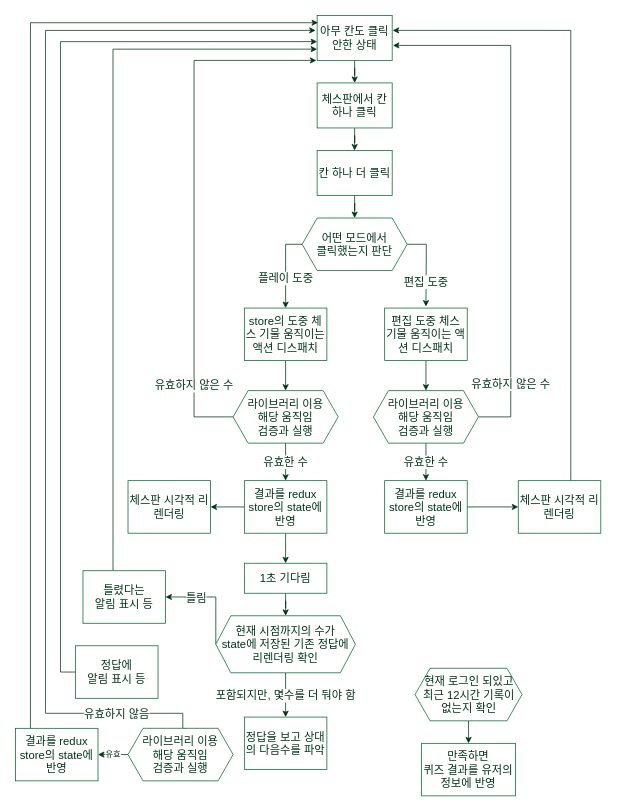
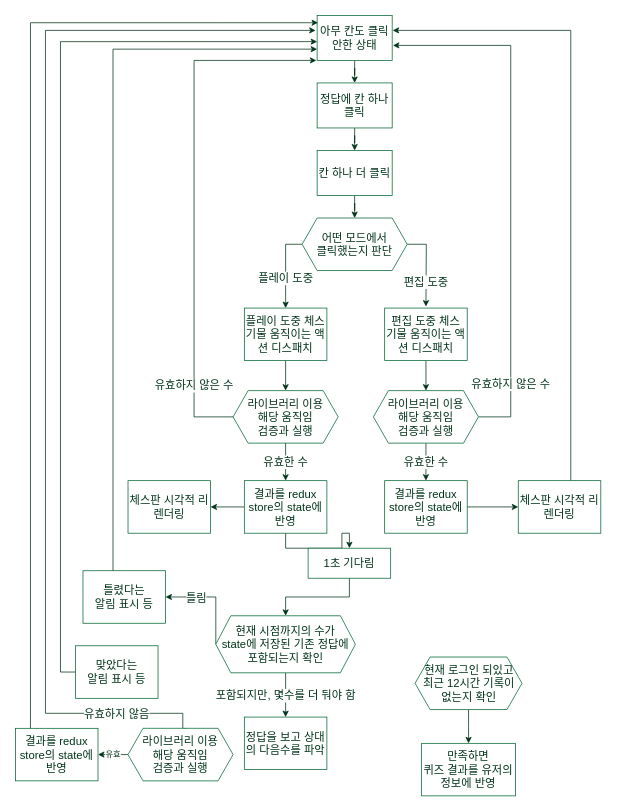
  <mxCell id="0" />
  <mxCell id="1" parent="0" />
  <mxCell id="2" value="" style="edgeStyle=orthogonalEdgeStyle;rounded=0;orthogonalLoop=1;jettySize=auto;html=1;fontColor=#00331A;strokeColor=#00331A;" edge="1" parent="1" source="3" target="11"><mxGeometry relative="1" as="geometry" /></mxCell>
- <mxCell id="3" value="&lt;font style=&quot;font-size: 15px&quot; color=&quot;#00331a&quot;&gt;체스판에서 칸 하나 클릭&lt;/font&gt;" style="whiteSpace=wrap;html=1;strokeColor=#006633;" vertex="1" parent="1"><mxGeometry x="422" y="110" width="100" height="60" as="geometry" /></mxCell>
+ <mxCell id="3" value="&lt;font style=&quot;font-size: 15px&quot; color=&quot;#00331a&quot;&gt;정답에 칸 하나 클릭&lt;/font&gt;" style="whiteSpace=wrap;html=1;strokeColor=#006633;" vertex="1" parent="1"><mxGeometry x="422" y="110" width="100" height="60" as="geometry" /></mxCell>
  <mxCell id="4" value="" style="edgeStyle=orthogonalEdgeStyle;rounded=0;orthogonalLoop=1;jettySize=auto;html=1;fontColor=#00331A;strokeColor=#00331A;" edge="1" parent="1" source="5" target="3"><mxGeometry relative="1" as="geometry" /></mxCell>
  <mxCell id="5" value="&lt;span style=&quot;font-size: 15px&quot;&gt;&lt;font color=&quot;#00331a&quot;&gt;아무 칸도 클릭 안한 상태&lt;/font&gt;&lt;/span&gt;" style="whiteSpace=wrap;html=1;strokeColor=#006633;" vertex="1" parent="1"><mxGeometry x="422" y="20" width="100" height="60" as="geometry" /></mxCell>
  <mxCell id="6" value="&lt;font style=&quot;font-size: 15px&quot;&gt;플레이 도중&lt;/font&gt;" style="edgeStyle=orthogonalEdgeStyle;rounded=0;orthogonalLoop=1;jettySize=auto;html=1;strokeColor=#00331A;fontColor=#00331A;entryX=0.5;entryY=0;entryDx=0;entryDy=0;" edge="1" parent="1" source="9" target="13"><mxGeometry x="0.252" relative="1" as="geometry"><mxPoint x="472" y="410" as="targetPoint" /><Array as="points"><mxPoint x="380" y="325" /></Array><mxPoint as="offset" /></mxGeometry></mxCell>
  <mxCell id="7" style="edgeStyle=orthogonalEdgeStyle;rounded=0;orthogonalLoop=1;jettySize=auto;html=1;fontColor=#00331A;strokeColor=#00331A;exitX=1;exitY=0.5;exitDx=0;exitDy=0;" edge="1" parent="1" source="9"><mxGeometry relative="1" as="geometry"><mxPoint x="567" y="408" as="targetPoint" /></mxGeometry></mxCell>
  <mxCell id="8" value="&lt;font style=&quot;font-size: 15px&quot;&gt;편집 도중&lt;/font&gt;" style="edgeLabel;html=1;align=center;verticalAlign=middle;resizable=0;points=[];fontColor=#00331A;" vertex="1" connectable="0" parent="7"><mxGeometry x="0.38" y="-1" relative="1" as="geometry"><mxPoint as="offset" /></mxGeometry></mxCell>
  <mxCell id="9" value="&lt;font color=&quot;#00331a&quot;&gt;&lt;span style=&quot;font-size: 15px&quot;&gt;어떤 모드에서 &lt;br&gt;클릭했는지 판단&lt;/span&gt;&lt;/font&gt;" style="shape=hexagon;perimeter=hexagonPerimeter2;whiteSpace=wrap;html=1;fixedSize=1;strokeColor=#006633;" vertex="1" parent="1"><mxGeometry x="402" y="290" width="140" height="70" as="geometry" /></mxCell>
  <mxCell id="10" value="" style="edgeStyle=orthogonalEdgeStyle;rounded=0;orthogonalLoop=1;jettySize=auto;html=1;fontColor=#00331A;strokeColor=#00331A;" edge="1" parent="1" source="11" target="9"><mxGeometry relative="1" as="geometry" /></mxCell>
  <mxCell id="11" value="&lt;font style=&quot;font-size: 15px&quot; color=&quot;#00331a&quot;&gt;칸 하나 더 클릭&lt;/font&gt;" style="whiteSpace=wrap;html=1;strokeColor=#006633;" vertex="1" parent="1"><mxGeometry x="422" y="200" width="100" height="60" as="geometry" /></mxCell>
  <mxCell id="12" value="" style="edgeStyle=orthogonalEdgeStyle;rounded=0;orthogonalLoop=1;jettySize=auto;html=1;fontColor=#00331A;strokeColor=#00331A;" edge="1" parent="1" source="13" target="23"><mxGeometry relative="1" as="geometry" /></mxCell>
- <mxCell id="13" value="&lt;font color=&quot;#00331a&quot;&gt;&lt;span style=&quot;font-size: 15px&quot;&gt;store의 도중 체스 기물 움직이는 액션 디스패치&lt;/span&gt;&lt;/font&gt;" style="whiteSpace=wrap;html=1;strokeColor=#006633;" vertex="1" parent="1"><mxGeometry x="325" y="410" width="110" height="70" as="geometry" /></mxCell>
+ <mxCell id="13" value="&lt;font color=&quot;#00331a&quot;&gt;&lt;span style=&quot;font-size: 15px&quot;&gt;플레이 도중 체스 기물 움직이는 액션 디스패치&lt;/span&gt;&lt;/font&gt;" style="whiteSpace=wrap;html=1;strokeColor=#006633;" vertex="1" parent="1"><mxGeometry x="325" y="410" width="110" height="70" as="geometry" /></mxCell>
  <mxCell id="14" value="" style="edgeStyle=orthogonalEdgeStyle;rounded=0;orthogonalLoop=1;jettySize=auto;html=1;fontColor=#00331A;strokeColor=#00331A;" edge="1" parent="1" source="15" target="18"><mxGeometry relative="1" as="geometry" /></mxCell>
  <mxCell id="15" value="&lt;font color=&quot;#00331a&quot;&gt;&lt;span style=&quot;font-size: 15px&quot;&gt;편집 도중 체스 기물 움직이는 액션 디스패치&lt;/span&gt;&lt;/font&gt;" style="whiteSpace=wrap;html=1;strokeColor=#006633;" vertex="1" parent="1"><mxGeometry x="512" y="410" width="110" height="70" as="geometry" /></mxCell>
  <mxCell id="16" value="&lt;font style=&quot;font-size: 15px&quot;&gt;유효하지 않은 수&lt;/font&gt;" style="edgeStyle=orthogonalEdgeStyle;rounded=0;orthogonalLoop=1;jettySize=auto;html=1;exitX=1;exitY=0.5;exitDx=0;exitDy=0;fontColor=#00331A;strokeColor=#00331A;" edge="1" parent="1" source="18"><mxGeometry x="-0.751" relative="1" as="geometry"><mxPoint x="523" y="60" as="targetPoint" /><Array as="points"><mxPoint x="680" y="555" /><mxPoint x="680" y="60" /></Array><mxPoint as="offset" /></mxGeometry></mxCell>
  <mxCell id="17" value="&lt;font style=&quot;font-size: 15px&quot;&gt;유효한 수&lt;/font&gt;" style="edgeStyle=orthogonalEdgeStyle;rounded=0;orthogonalLoop=1;jettySize=auto;html=1;fontColor=#00331A;strokeColor=#00331A;" edge="1" parent="1" source="18" target="20"><mxGeometry relative="1" as="geometry" /></mxCell>
  <mxCell id="18" value="&lt;font color=&quot;#00331a&quot;&gt;&lt;span style=&quot;font-size: 15px&quot;&gt;라이브러리 이용&lt;br&gt;해당 움직임 &lt;br&gt;검증과 실행&lt;/span&gt;&lt;/font&gt;" style="shape=hexagon;perimeter=hexagonPerimeter2;whiteSpace=wrap;html=1;fixedSize=1;strokeColor=#006633;" vertex="1" parent="1"><mxGeometry x="497" y="520" width="140" height="70" as="geometry" /></mxCell>
  <mxCell id="19" value="" style="edgeStyle=orthogonalEdgeStyle;rounded=0;orthogonalLoop=1;jettySize=auto;html=1;fontColor=#00331A;strokeColor=#00331A;" edge="1" parent="1" source="20" target="22"><mxGeometry relative="1" as="geometry" /></mxCell>
  <mxCell id="20" value="&lt;font color=&quot;#00331a&quot;&gt;&lt;span style=&quot;font-size: 15px&quot;&gt;결과를 redux store의 state에 반영&lt;/span&gt;&lt;/font&gt;" style="whiteSpace=wrap;html=1;strokeColor=#006633;" vertex="1" parent="1"><mxGeometry x="512" y="640" width="110" height="70" as="geometry" /></mxCell>
  <mxCell id="21" style="edgeStyle=orthogonalEdgeStyle;rounded=0;orthogonalLoop=1;jettySize=auto;html=1;fontColor=#00331A;strokeColor=#00331A;entryX=1.007;entryY=0.333;entryDx=0;entryDy=0;entryPerimeter=0;" edge="1" parent="1" source="22" target="5"><mxGeometry relative="1" as="geometry"><mxPoint x="745" y="30" as="targetPoint" /><Array as="points"><mxPoint x="760" y="40" /></Array></mxGeometry></mxCell>
  <mxCell id="22" value="&lt;font color=&quot;#00331a&quot;&gt;&lt;span style=&quot;font-size: 15px&quot;&gt;체스판 시각적 리렌더링&lt;/span&gt;&lt;/font&gt;" style="whiteSpace=wrap;html=1;strokeColor=#006633;" vertex="1" parent="1"><mxGeometry x="690" y="640" width="110" height="70" as="geometry" /></mxCell>
  <mxCell id="23" value="&lt;span style=&quot;color: rgb(0 , 51 , 26) ; font-size: 15px&quot;&gt;라이브러리 이용&lt;/span&gt;&lt;br style=&quot;color: rgb(0 , 51 , 26) ; font-size: 15px&quot;&gt;&lt;span style=&quot;color: rgb(0 , 51 , 26) ; font-size: 15px&quot;&gt;해당 움직임&lt;/span&gt;&lt;br style=&quot;color: rgb(0 , 51 , 26) ; font-size: 15px&quot;&gt;&lt;span style=&quot;color: rgb(0 , 51 , 26) ; font-size: 15px&quot;&gt;검증과 실행&lt;/span&gt;" style="shape=hexagon;perimeter=hexagonPerimeter2;whiteSpace=wrap;html=1;fixedSize=1;strokeColor=#006633;" vertex="1" parent="1"><mxGeometry x="310" y="520" width="140" height="70" as="geometry" /></mxCell>
  <mxCell id="24" value="&lt;font style=&quot;font-size: 15px&quot;&gt;유효하지 않은 수&lt;/font&gt;" style="edgeStyle=orthogonalEdgeStyle;rounded=0;orthogonalLoop=1;jettySize=auto;html=1;exitX=0;exitY=0.5;exitDx=0;exitDy=0;fontColor=#00331A;strokeColor=#00331A;" edge="1" parent="1" source="23"><mxGeometry x="-0.727" relative="1" as="geometry"><mxPoint x="421" y="80" as="targetPoint" /><mxPoint x="215" y="565" as="sourcePoint" /><Array as="points"><mxPoint x="258" y="555" /><mxPoint x="258" y="80" /><mxPoint x="421" y="80" /></Array><mxPoint as="offset" /></mxGeometry></mxCell>
  <mxCell id="25" value="&lt;font style=&quot;font-size: 15px&quot;&gt;유효한 수&lt;/font&gt;" style="edgeStyle=orthogonalEdgeStyle;rounded=0;orthogonalLoop=1;jettySize=auto;html=1;fontColor=#00331A;strokeColor=#00331A;exitX=0.5;exitY=1;exitDx=0;exitDy=0;" edge="1" parent="1" target="28" source="23"><mxGeometry relative="1" as="geometry"><mxPoint x="380" y="600" as="sourcePoint" /></mxGeometry></mxCell>
  <mxCell id="26" value="" style="edgeStyle=orthogonalEdgeStyle;rounded=0;orthogonalLoop=1;jettySize=auto;html=1;fontColor=#00331A;strokeColor=#00331A;" edge="1" parent="1" source="28" target="29"><mxGeometry relative="1" as="geometry" /></mxCell>
  <mxCell id="27" value="" style="edgeStyle=orthogonalEdgeStyle;rounded=0;orthogonalLoop=1;jettySize=auto;html=1;fontColor=#00331A;strokeColor=#00331A;" edge="1" parent="1" source="28" target="31"><mxGeometry relative="1" as="geometry" /></mxCell>
  <mxCell id="28" value="&lt;font color=&quot;#00331a&quot;&gt;&lt;span style=&quot;font-size: 15px&quot;&gt;결과를 redux store의 state에 반영&lt;/span&gt;&lt;/font&gt;" style="whiteSpace=wrap;html=1;strokeColor=#006633;" vertex="1" parent="1"><mxGeometry x="325" y="640" width="110" height="70" as="geometry" /></mxCell>
  <mxCell id="29" value="&lt;font color=&quot;#00331a&quot;&gt;&lt;span style=&quot;font-size: 15px&quot;&gt;체스판 시각적 리렌더링&lt;/span&gt;&lt;/font&gt;" style="whiteSpace=wrap;html=1;strokeColor=#006633;" vertex="1" parent="1"><mxGeometry x="170" y="640" width="110" height="70" as="geometry" /></mxCell>
  <mxCell id="30" value="" style="edgeStyle=orthogonalEdgeStyle;rounded=0;orthogonalLoop=1;jettySize=auto;html=1;fontColor=#00331A;strokeColor=#00331A;" edge="1" parent="1" source="31" target="35"><mxGeometry relative="1" as="geometry" /></mxCell>
- <mxCell id="31" value="&lt;font color=&quot;#00331a&quot;&gt;&lt;span style=&quot;font-size: 15px&quot;&gt;1초 기다림&lt;/span&gt;&lt;/font&gt;" style="whiteSpace=wrap;html=1;strokeColor=#006633;" vertex="1" parent="1"><mxGeometry x="325" y="750" width="110" height="40" as="geometry" /></mxCell>
+ <mxCell id="31" value="&lt;font color=&quot;#00331a&quot;&gt;&lt;span style=&quot;font-size: 15px&quot;&gt;1초 기다림&lt;/span&gt;&lt;/font&gt;" style="whiteSpace=wrap;html=1;strokeColor=#006633;" vertex="1" parent="1"><mxGeometry x="410" y="730" width="110" height="40" as="geometry" /></mxCell>
  <mxCell id="32" value="" style="edgeStyle=orthogonalEdgeStyle;rounded=0;orthogonalLoop=1;jettySize=auto;html=1;fontColor=#00331A;strokeColor=#00331A;exitX=0;exitY=0.5;exitDx=0;exitDy=0;" edge="1" parent="1" source="35" target="37"><mxGeometry relative="1" as="geometry"><Array as="points"><mxPoint x="287" y="795" /></Array></mxGeometry></mxCell>
  <mxCell id="33" value="&lt;font style=&quot;font-size: 15px&quot;&gt;틀림&lt;/font&gt;" style="edgeLabel;html=1;align=center;verticalAlign=middle;resizable=0;points=[];fontColor=#00331A;" vertex="1" connectable="0" parent="32"><mxGeometry x="0.033" relative="1" as="geometry"><mxPoint x="-23" as="offset" /></mxGeometry></mxCell>
  <mxCell id="34" value="&lt;font style=&quot;font-size: 15px&quot;&gt;포함되지만, 몇수를 더 둬야 함&lt;/font&gt;" style="edgeStyle=orthogonalEdgeStyle;rounded=0;orthogonalLoop=1;jettySize=auto;html=1;fontColor=#00331A;strokeColor=#00331A;" edge="1" parent="1" source="35" target="40"><mxGeometry relative="1" as="geometry" /></mxCell>
- <mxCell id="35" value="&lt;font color=&quot;#00331a&quot;&gt;&lt;span style=&quot;font-size: 15px&quot;&gt;현재 시점까지의 수가 &lt;br&gt;state에 저장된 기존 정답에 &lt;br&gt;리렌더링 확인&lt;/span&gt;&lt;/font&gt;" style="shape=hexagon;perimeter=hexagonPerimeter2;whiteSpace=wrap;html=1;fixedSize=1;strokeColor=#006633;" vertex="1" parent="1"><mxGeometry x="287" y="820" width="186" height="76" as="geometry" /></mxCell>
+ <mxCell id="35" value="&lt;font color=&quot;#00331a&quot;&gt;&lt;span style=&quot;font-size: 15px&quot;&gt;현재 시점까지의 수가 &lt;br&gt;state에 저장된 기존 정답에 &lt;br&gt;포함되는지 확인&lt;/span&gt;&lt;/font&gt;" style="shape=hexagon;perimeter=hexagonPerimeter2;whiteSpace=wrap;html=1;fixedSize=1;strokeColor=#006633;" vertex="1" parent="1"><mxGeometry x="287" y="820" width="186" height="76" as="geometry" /></mxCell>
  <mxCell id="36" value="" style="edgeStyle=orthogonalEdgeStyle;rounded=0;orthogonalLoop=1;jettySize=auto;html=1;fontColor=#00331A;strokeColor=#00331A;entryX=0;entryY=0.75;entryDx=0;entryDy=0;" edge="1" parent="1" source="37" target="5"><mxGeometry relative="1" as="geometry"><mxPoint x="420" y="40" as="targetPoint" /><Array as="points"><mxPoint x="150" y="65" /></Array></mxGeometry></mxCell>
  <mxCell id="37" value="&lt;font color=&quot;#00331a&quot;&gt;&lt;span style=&quot;font-size: 15px&quot;&gt;틀렸다는 &lt;br&gt;알림 표시 등&lt;/span&gt;&lt;/font&gt;" style="whiteSpace=wrap;html=1;strokeColor=#006633;" vertex="1" parent="1"><mxGeometry x="110" y="760" width="110" height="70" as="geometry" /></mxCell>
  <mxCell id="38" style="edgeStyle=orthogonalEdgeStyle;rounded=0;orthogonalLoop=1;jettySize=auto;html=1;exitX=0;exitY=0.5;exitDx=0;exitDy=0;fontColor=#00331A;strokeColor=#00331A;entryX=0;entryY=0.583;entryDx=0;entryDy=0;entryPerimeter=0;" edge="1" parent="1" source="39" target="5"><mxGeometry relative="1" as="geometry"><mxPoint x="90" y="50" as="targetPoint" /></mxGeometry></mxCell>
- <mxCell id="39" value="&lt;font color=&quot;#00331a&quot;&gt;&lt;span style=&quot;font-size: 15px&quot;&gt;정답에 &lt;br&gt;알림 표시 등&lt;/span&gt;&lt;/font&gt;" style="whiteSpace=wrap;html=1;strokeColor=#006633;" vertex="1" parent="1"><mxGeometry x="100" y="860" width="110" height="70" as="geometry" /></mxCell>
+ <mxCell id="39" value="&lt;font color=&quot;#00331a&quot;&gt;&lt;span style=&quot;font-size: 15px&quot;&gt;맞았다는 &lt;br&gt;알림 표시 등&lt;/span&gt;&lt;/font&gt;" style="whiteSpace=wrap;html=1;strokeColor=#006633;" vertex="1" parent="1"><mxGeometry x="100" y="860" width="110" height="70" as="geometry" /></mxCell>
  <mxCell id="40" value="&lt;font color=&quot;#00331a&quot;&gt;&lt;span style=&quot;font-size: 15px&quot;&gt;정답을 보고 상대의 다음수를 파악&lt;/span&gt;&lt;/font&gt;" style="whiteSpace=wrap;html=1;strokeColor=#006633;" vertex="1" parent="1"><mxGeometry x="325" y="955" width="110" height="70" as="geometry" /></mxCell>
  <mxCell id="41" value="유효" style="edgeStyle=orthogonalEdgeStyle;rounded=0;orthogonalLoop=1;jettySize=auto;html=1;fontColor=#00331A;strokeColor=#00331A;" edge="1" parent="1" source="44" target="46"><mxGeometry relative="1" as="geometry" /></mxCell>
  <mxCell id="42" style="edgeStyle=orthogonalEdgeStyle;rounded=0;orthogonalLoop=1;jettySize=auto;html=1;fontColor=#00331A;strokeColor=#00331A;exitX=0.565;exitY=0.003;exitDx=0;exitDy=0;exitPerimeter=0;" edge="1" parent="1" source="44"><mxGeometry relative="1" as="geometry"><mxPoint x="420" y="40" as="targetPoint" /><mxPoint x="260" y="950" as="sourcePoint" /><Array as="points"><mxPoint x="243" y="970" /><mxPoint x="243" y="950" /><mxPoint x="60" y="950" /><mxPoint x="60" y="40" /></Array></mxGeometry></mxCell>
  <mxCell id="43" value="&lt;font style=&quot;font-size: 15px&quot;&gt;유효하지 않음&lt;/font&gt;" style="edgeLabel;html=1;align=center;verticalAlign=middle;resizable=0;points=[];fontColor=#00331A;" vertex="1" connectable="0" parent="42"><mxGeometry x="-0.772" relative="1" as="geometry"><mxPoint x="54" as="offset" /></mxGeometry></mxCell>
  <mxCell id="44" value="&lt;font color=&quot;#00331a&quot;&gt;&lt;span style=&quot;font-size: 15px&quot;&gt;라이브러리 이용&lt;br&gt;해당 움직임 &lt;br&gt;검증과 실행&lt;/span&gt;&lt;/font&gt;" style="shape=hexagon;perimeter=hexagonPerimeter2;whiteSpace=wrap;html=1;fixedSize=1;strokeColor=#006633;" vertex="1" parent="1"><mxGeometry x="170" y="970" width="140" height="70" as="geometry" /></mxCell>
  <mxCell id="45" style="edgeStyle=orthogonalEdgeStyle;rounded=0;orthogonalLoop=1;jettySize=auto;html=1;fontColor=#00331A;strokeColor=#00331A;entryX=0.012;entryY=0.163;entryDx=0;entryDy=0;entryPerimeter=0;" edge="1" parent="1" source="46" target="5"><mxGeometry relative="1" as="geometry"><mxPoint x="30" y="1.2" as="targetPoint" /><Array as="points"><mxPoint x="40" y="30" /></Array></mxGeometry></mxCell>
  <mxCell id="46" value="&lt;font color=&quot;#00331a&quot;&gt;&lt;span style=&quot;font-size: 15px&quot;&gt;결과를 redux store의 state에 반영&lt;/span&gt;&lt;/font&gt;" style="whiteSpace=wrap;html=1;strokeColor=#006633;" vertex="1" parent="1"><mxGeometry x="20" y="970" width="110" height="70" as="geometry" /></mxCell>
  <mxCell id="47" value="" style="edgeStyle=orthogonalEdgeStyle;rounded=0;orthogonalLoop=1;jettySize=auto;html=1;fontColor=#00331A;strokeColor=#00331A;" edge="1" parent="1" source="48" target="49"><mxGeometry relative="1" as="geometry" /></mxCell>
- <mxCell id="48" value="&lt;font color=&quot;#00331a&quot;&gt;&lt;span style=&quot;font-size: 15px&quot;&gt;현재 로그인 되있고&lt;br&gt;최근 12시간 기록이 &lt;br&gt;없는지 확인&lt;br&gt;&lt;/span&gt;&lt;/font&gt;" style="shape=hexagon;perimeter=hexagonPerimeter2;whiteSpace=wrap;html=1;fixedSize=1;strokeColor=#006633;" vertex="1" parent="1"><mxGeometry x="552.5" y="890" width="142.5" height="70" as="geometry" /></mxCell>
+ <mxCell id="48" value="&lt;font color=&quot;#00331a&quot;&gt;&lt;span style=&quot;font-size: 15px&quot;&gt;현재 로그인 되있고&lt;br&gt;최근 12시간 기록이 &lt;br&gt;없는지 확인&lt;br&gt;&lt;/span&gt;&lt;/font&gt;" style="shape=hexagon;perimeter=hexagonPerimeter2;whiteSpace=wrap;html=1;fixedSize=1;strokeColor=#006633;" vertex="1" parent="1"><mxGeometry x="552.5" y="875" width="142.5" height="70" as="geometry" /></mxCell>
  <mxCell id="49" value="&lt;font color=&quot;#00331a&quot;&gt;&lt;span style=&quot;font-size: 15px&quot;&gt;만족하면 &lt;br&gt;퀴즈 결과를 유저의 정보에 반영&lt;/span&gt;&lt;/font&gt;" style="whiteSpace=wrap;html=1;strokeColor=#006633;" vertex="1" parent="1"><mxGeometry x="561.25" y="990" width="125" height="70" as="geometry" /></mxCell>
